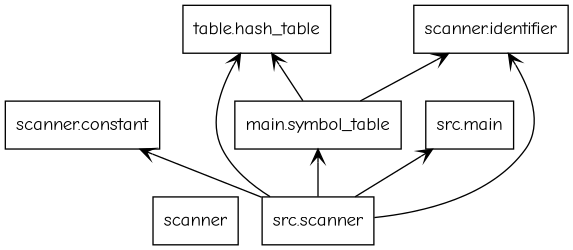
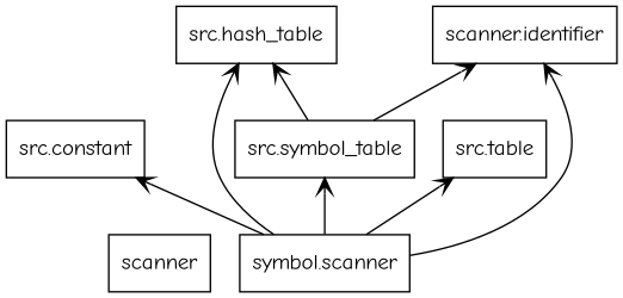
  digraph {
    fontname="Comic Neue"
    rankdir=BT
    node [fontname="Comic Neue" shape=box]
    edge [arrowhead=open arrowtail=none fontname="Comic Neue"]
    n1 [label=scanner]
-   n2 [label="scanner.constant"]
-   n3 [label="table.hash_table"]
+   n2 [label="src.constant"]
+   n3 [label="src.hash_table"]
    n4 [label="scanner.identifier"]
-   n5 [label="src.main"]
-   n6 [label="src.scanner"]
-   n7 [label="main.symbol_table"]
+   n5 [label="src.table"]
+   n6 [label="symbol.scanner"]
+   n7 [label="src.symbol_table"]
    n6 -> n2
    n6 -> n3
    n6 -> n4
    n6 -> n5
    n6 -> n7
    n7 -> n3
    n7 -> n4
  }
